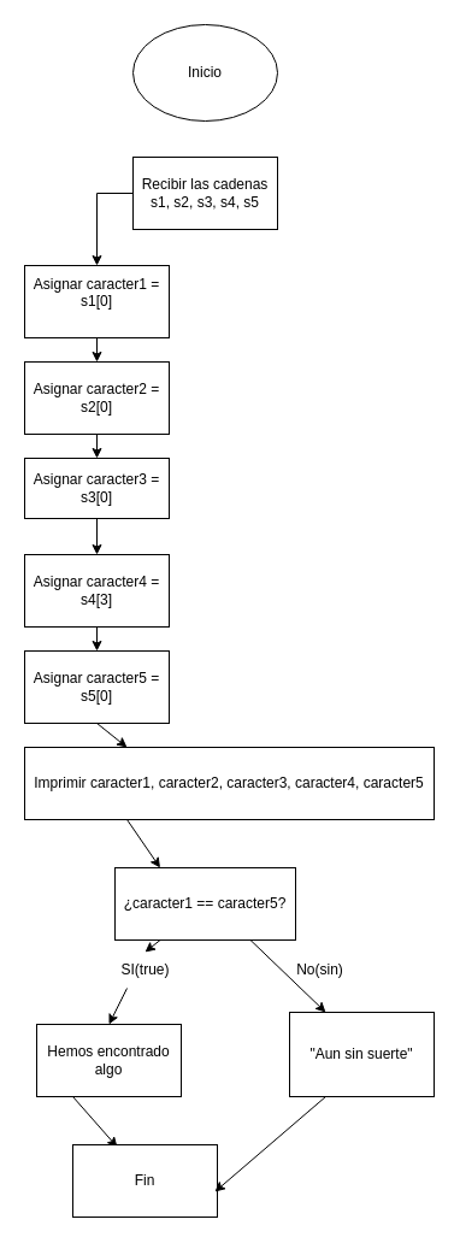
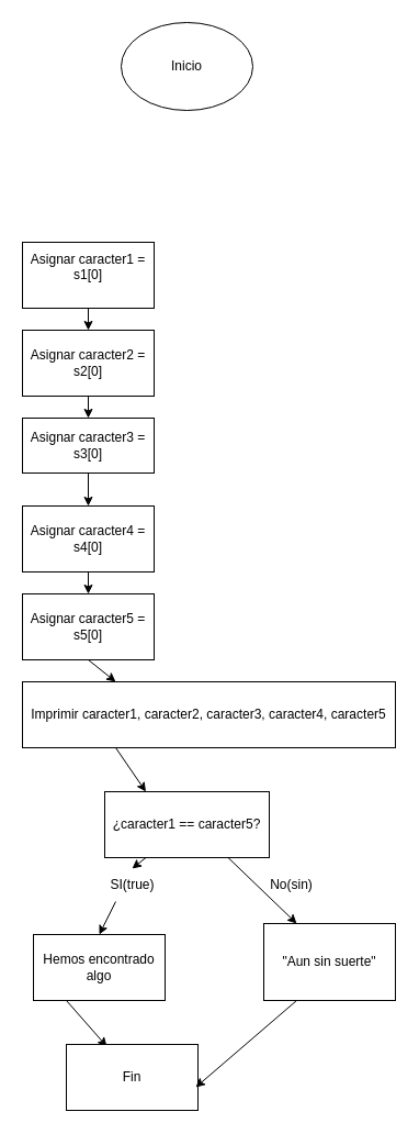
  <mxCell id="0" />
  <mxCell id="1" parent="0" />
  <mxCell id="2" value="Inicio" style="ellipse;whiteSpace=wrap;html=1;" vertex="1" parent="1"><mxGeometry x="110" y="20" width="120" height="80" as="geometry" /></mxCell>
- <mxCell id="3" style="edgeStyle=orthogonalEdgeStyle;rounded=0;orthogonalLoop=1;jettySize=auto;html=1;exitX=0;exitY=0.5;exitDx=0;exitDy=0;entryX=0.5;entryY=0;entryDx=0;entryDy=0;" edge="1" parent="1" source="4" target="6"><mxGeometry relative="1" as="geometry" /></mxCell>
- <mxCell id="4" value="Recibir las cadenas s1, s2, s3, s4, s5" style="whiteSpace=wrap;html=1;" vertex="1" parent="1"><mxGeometry x="110" y="130" width="120" height="60" as="geometry" /></mxCell>
  <mxCell id="5" style="edgeStyle=orthogonalEdgeStyle;rounded=0;orthogonalLoop=1;jettySize=auto;html=1;exitX=0.5;exitY=1;exitDx=0;exitDy=0;entryX=0.5;entryY=0;entryDx=0;entryDy=0;" edge="1" parent="1" source="6" target="8"><mxGeometry relative="1" as="geometry" /></mxCell>
  <mxCell id="6" value="&#10;Asignar caracter1 = s1[0]&#10;&#10;" style="whiteSpace=wrap;html=1;" vertex="1" parent="1"><mxGeometry x="20" y="220" width="120" height="60" as="geometry" /></mxCell>
  <mxCell id="7" style="edgeStyle=orthogonalEdgeStyle;rounded=0;orthogonalLoop=1;jettySize=auto;html=1;exitX=0.5;exitY=1;exitDx=0;exitDy=0;entryX=0.5;entryY=0;entryDx=0;entryDy=0;" edge="1" parent="1" source="8" target="10"><mxGeometry relative="1" as="geometry" /></mxCell>
  <mxCell id="8" value="Asignar caracter2 = s2[0]" style="whiteSpace=wrap;html=1;" vertex="1" parent="1"><mxGeometry x="20" y="300" width="120" height="60" as="geometry" /></mxCell>
  <mxCell id="9" style="edgeStyle=none;rounded=0;orthogonalLoop=1;jettySize=auto;html=1;exitX=0.5;exitY=1;exitDx=0;exitDy=0;" edge="1" parent="1" source="10" target="12"><mxGeometry relative="1" as="geometry" /></mxCell>
  <mxCell id="10" value="Asignar caracter3 = s3[0]" style="whiteSpace=wrap;html=1;" vertex="1" parent="1"><mxGeometry x="20" y="380" width="120" height="50" as="geometry" /></mxCell>
  <mxCell id="11" style="edgeStyle=none;rounded=0;orthogonalLoop=1;jettySize=auto;html=1;exitX=0.5;exitY=1;exitDx=0;exitDy=0;entryX=0.5;entryY=0;entryDx=0;entryDy=0;" edge="1" parent="1" source="12" target="14"><mxGeometry relative="1" as="geometry" /></mxCell>
- <mxCell id="12" value="Asignar caracter4 = s4[3]" style="whiteSpace=wrap;html=1;" vertex="1" parent="1"><mxGeometry x="20" y="460" width="120" height="60" as="geometry" /></mxCell>
+ <mxCell id="12" value="Asignar caracter4 = s4[0]" style="whiteSpace=wrap;html=1;" vertex="1" parent="1"><mxGeometry x="20" y="460" width="120" height="60" as="geometry" /></mxCell>
  <mxCell id="13" style="edgeStyle=none;rounded=0;orthogonalLoop=1;jettySize=auto;html=1;exitX=0.5;exitY=1;exitDx=0;exitDy=0;entryX=0.25;entryY=0;entryDx=0;entryDy=0;" edge="1" parent="1" source="14" target="16"><mxGeometry relative="1" as="geometry" /></mxCell>
  <mxCell id="14" value="Asignar caracter5 = s5[0]" style="whiteSpace=wrap;html=1;" vertex="1" parent="1"><mxGeometry x="20" y="540" width="120" height="60" as="geometry" /></mxCell>
  <mxCell id="15" style="edgeStyle=none;rounded=0;orthogonalLoop=1;jettySize=auto;html=1;exitX=0.25;exitY=1;exitDx=0;exitDy=0;entryX=0.25;entryY=0;entryDx=0;entryDy=0;" edge="1" parent="1" source="16" target="19"><mxGeometry relative="1" as="geometry" /></mxCell>
  <mxCell id="16" value="Imprimir caracter1, caracter2, caracter3, caracter4, caracter5" style="whiteSpace=wrap;html=1;" vertex="1" parent="1"><mxGeometry x="20" y="620" width="340" height="60" as="geometry" /></mxCell>
  <mxCell id="17" style="edgeStyle=none;rounded=0;orthogonalLoop=1;jettySize=auto;html=1;exitX=0.25;exitY=1;exitDx=0;exitDy=0;entryX=0.5;entryY=0;entryDx=0;entryDy=0;" edge="1" parent="1" source="25" target="22"><mxGeometry relative="1" as="geometry" /></mxCell>
  <mxCell id="18" style="edgeStyle=none;rounded=0;orthogonalLoop=1;jettySize=auto;html=1;exitX=0.75;exitY=1;exitDx=0;exitDy=0;entryX=0.25;entryY=0;entryDx=0;entryDy=0;" edge="1" parent="1" source="19" target="23"><mxGeometry relative="1" as="geometry"><mxPoint x="250" y="840" as="targetPoint" /></mxGeometry></mxCell>
  <mxCell id="19" value="¿caracter1 == caracter5?" style="whiteSpace=wrap;html=1;" vertex="1" parent="1"><mxGeometry x="95" y="720" width="150" height="60" as="geometry" /></mxCell>
  <mxCell id="20" value="No(sin)" style="text;html=1;align=center;verticalAlign=middle;resizable=0;points=[];autosize=1;strokeColor=none;fillColor=none;" vertex="1" parent="1"><mxGeometry x="230" y="790" width="70" height="30" as="geometry" /></mxCell>
  <mxCell id="21" style="edgeStyle=none;rounded=0;orthogonalLoop=1;jettySize=auto;html=1;exitX=0.25;exitY=1;exitDx=0;exitDy=0;entryX=0.308;entryY=0.033;entryDx=0;entryDy=0;entryPerimeter=0;" edge="1" parent="1" source="22" target="26"><mxGeometry relative="1" as="geometry"><mxPoint x="60" y="960" as="targetPoint" /></mxGeometry></mxCell>
  <mxCell id="22" value="Hemos encontrado algo" style="whiteSpace=wrap;html=1;" vertex="1" parent="1"><mxGeometry x="30" y="850" width="120" height="60" as="geometry" /></mxCell>
  <mxCell id="23" value="&quot;Aun sin suerte&quot;" style="whiteSpace=wrap;html=1;" vertex="1" parent="1"><mxGeometry x="240" y="840" width="120" height="70" as="geometry" /></mxCell>
  <mxCell id="24" value="" style="edgeStyle=none;rounded=0;orthogonalLoop=1;jettySize=auto;html=1;exitX=0.25;exitY=1;exitDx=0;exitDy=0;entryX=0.5;entryY=0;entryDx=0;entryDy=0;" edge="1" parent="1" source="19" target="25"><mxGeometry relative="1" as="geometry"><mxPoint x="133" y="780" as="sourcePoint" /><mxPoint x="90" y="850" as="targetPoint" /></mxGeometry></mxCell>
  <mxCell id="25" value="SI(true)" style="text;html=1;align=center;verticalAlign=middle;resizable=0;points=[];autosize=1;strokeColor=none;fillColor=none;" vertex="1" parent="1"><mxGeometry x="90" y="790" width="60" height="30" as="geometry" /></mxCell>
  <mxCell id="26" value="Fin" style="whiteSpace=wrap;html=1;" vertex="1" parent="1"><mxGeometry x="60" y="950" width="120" height="60" as="geometry" /></mxCell>
  <mxCell id="27" style="edgeStyle=none;rounded=0;orthogonalLoop=1;jettySize=auto;html=1;exitX=0.25;exitY=1;exitDx=0;exitDy=0;entryX=0.983;entryY=0.65;entryDx=0;entryDy=0;entryPerimeter=0;" edge="1" parent="1" source="23" target="26"><mxGeometry relative="1" as="geometry" /></mxCell>
